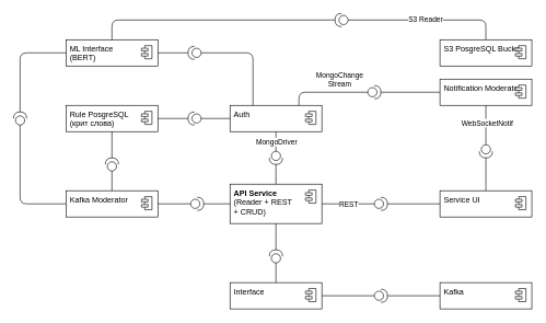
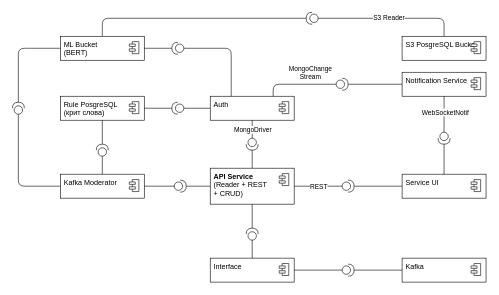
  <mxCell id="0" />
  <mxCell id="1" parent="0" />
  <mxCell id="2" value="" style="fontStyle=1;align=center;verticalAlign=top;childLayout=stackLayout;horizontal=1;horizontalStack=0;resizeParent=1;resizeParentMax=0;resizeLast=0;marginBottom=0;" parent="1" vertex="1"><mxGeometry x="670" y="290" width="140" height="40" as="geometry" /></mxCell>
  <mxCell id="3" style="edgeStyle=none;html=1;endArrow=none;endFill=0;" parent="2" source="4" edge="1"><mxGeometry relative="1" as="geometry"><mxPoint x="-80.0" y="20" as="targetPoint" /></mxGeometry></mxCell>
  <mxCell id="4" value="Service UI" style="html=1;align=left;spacingLeft=4;verticalAlign=top;strokeColor=none;fillColor=none;whiteSpace=wrap;" parent="2" vertex="1"><mxGeometry width="140" height="40" as="geometry" /></mxCell>
  <mxCell id="5" value="" style="shape=module;jettyWidth=10;jettyHeight=4;" parent="4" vertex="1"><mxGeometry x="1" width="16" height="20" relative="1" as="geometry"><mxPoint x="-25" y="9" as="offset" /></mxGeometry></mxCell>
  <mxCell id="6" value="" style="fontStyle=1;align=center;verticalAlign=top;childLayout=stackLayout;horizontal=1;horizontalStack=0;resizeParent=1;resizeParentMax=0;resizeLast=0;marginBottom=0;" parent="1" vertex="1"><mxGeometry x="100" y="290" width="140" height="40" as="geometry" /></mxCell>
  <mxCell id="7" value="Kafka Moderator" style="html=1;align=left;spacingLeft=4;verticalAlign=top;strokeColor=none;fillColor=none;whiteSpace=wrap;" parent="6" vertex="1"><mxGeometry width="140" height="40" as="geometry" /></mxCell>
  <mxCell id="8" value="" style="shape=module;jettyWidth=10;jettyHeight=4;" parent="7" vertex="1"><mxGeometry x="1" width="16" height="20" relative="1" as="geometry"><mxPoint x="-25" y="9" as="offset" /></mxGeometry></mxCell>
  <mxCell id="9" value="" style="fontStyle=1;align=center;verticalAlign=top;childLayout=stackLayout;horizontal=1;horizontalStack=0;resizeParent=1;resizeParentMax=0;resizeLast=0;marginBottom=0;" parent="1" vertex="1"><mxGeometry x="100" y="160" width="140" height="40" as="geometry" /></mxCell>
  <mxCell id="10" value="Rule PosgreSQL&amp;nbsp;&lt;div&gt;(крит слова)&lt;/div&gt;" style="html=1;align=left;spacingLeft=4;verticalAlign=top;strokeColor=none;fillColor=none;whiteSpace=wrap;" parent="9" vertex="1"><mxGeometry width="140" height="40" as="geometry" /></mxCell>
  <mxCell id="11" value="" style="shape=module;jettyWidth=10;jettyHeight=4;" parent="10" vertex="1"><mxGeometry x="1" width="16" height="20" relative="1" as="geometry"><mxPoint x="-25" y="9" as="offset" /></mxGeometry></mxCell>
  <mxCell id="12" value="" style="fontStyle=1;align=center;verticalAlign=top;childLayout=stackLayout;horizontal=1;horizontalStack=0;resizeParent=1;resizeParentMax=0;resizeLast=0;marginBottom=0;" parent="1" vertex="1"><mxGeometry x="100" y="60" width="140" height="40" as="geometry" /></mxCell>
- <mxCell id="13" value="ML Interface&amp;nbsp;&lt;div&gt;(BERT)&lt;/div&gt;" style="html=1;align=left;spacingLeft=4;verticalAlign=top;strokeColor=none;fillColor=none;whiteSpace=wrap;" parent="12" vertex="1"><mxGeometry width="140" height="40" as="geometry" /></mxCell>
+ <mxCell id="13" value="ML Bucket&amp;nbsp;&lt;div&gt;(BERT)&lt;/div&gt;" style="html=1;align=left;spacingLeft=4;verticalAlign=top;strokeColor=none;fillColor=none;whiteSpace=wrap;" parent="12" vertex="1"><mxGeometry width="140" height="40" as="geometry" /></mxCell>
  <mxCell id="14" value="" style="shape=module;jettyWidth=10;jettyHeight=4;" parent="13" vertex="1"><mxGeometry x="1" width="16" height="20" relative="1" as="geometry"><mxPoint x="-25" y="9" as="offset" /></mxGeometry></mxCell>
  <mxCell id="15" value="" style="fontStyle=1;align=center;verticalAlign=top;childLayout=stackLayout;horizontal=1;horizontalStack=0;resizeParent=1;resizeParentMax=0;resizeLast=0;marginBottom=0;" parent="1" vertex="1"><mxGeometry x="670" y="120" width="140" height="40" as="geometry" /></mxCell>
- <mxCell id="16" value="Notification Moderator" style="html=1;align=left;spacingLeft=4;verticalAlign=top;strokeColor=none;fillColor=none;whiteSpace=wrap;" parent="15" vertex="1"><mxGeometry width="140" height="40" as="geometry" /></mxCell>
+ <mxCell id="16" value="Notification Service" style="html=1;align=left;spacingLeft=4;verticalAlign=top;strokeColor=none;fillColor=none;whiteSpace=wrap;" parent="15" vertex="1"><mxGeometry width="140" height="40" as="geometry" /></mxCell>
  <mxCell id="17" value="" style="shape=module;jettyWidth=10;jettyHeight=4;" parent="16" vertex="1"><mxGeometry x="1" width="16" height="20" relative="1" as="geometry"><mxPoint x="-25" y="9" as="offset" /></mxGeometry></mxCell>
  <mxCell id="18" value="" style="fontStyle=1;align=center;verticalAlign=top;childLayout=stackLayout;horizontal=1;horizontalStack=0;resizeParent=1;resizeParentMax=0;resizeLast=0;marginBottom=0;" parent="1" vertex="1"><mxGeometry x="350" y="160" width="140" height="40" as="geometry" /></mxCell>
  <mxCell id="19" value="Auth" style="html=1;align=left;spacingLeft=4;verticalAlign=top;strokeColor=none;fillColor=none;whiteSpace=wrap;" parent="18" vertex="1"><mxGeometry width="140" height="40" as="geometry" /></mxCell>
  <mxCell id="20" value="" style="shape=module;jettyWidth=10;jettyHeight=4;" parent="19" vertex="1"><mxGeometry x="1" width="16" height="20" relative="1" as="geometry"><mxPoint x="-25" y="9" as="offset" /></mxGeometry></mxCell>
  <mxCell id="21" value="" style="fontStyle=1;align=center;verticalAlign=top;childLayout=stackLayout;horizontal=1;horizontalStack=0;resizeParent=1;resizeParentMax=0;resizeLast=0;marginBottom=0;" parent="1" vertex="1"><mxGeometry x="350" y="430" width="140" height="40" as="geometry" /></mxCell>
  <mxCell id="22" value="Interface" style="html=1;align=left;spacingLeft=4;verticalAlign=top;strokeColor=none;fillColor=none;whiteSpace=wrap;" parent="21" vertex="1"><mxGeometry width="140" height="40" as="geometry" /></mxCell>
  <mxCell id="23" value="" style="shape=module;jettyWidth=10;jettyHeight=4;" parent="22" vertex="1"><mxGeometry x="1" width="16" height="20" relative="1" as="geometry"><mxPoint x="-25" y="9" as="offset" /></mxGeometry></mxCell>
  <mxCell id="24" value="" style="fontStyle=1;align=center;verticalAlign=top;childLayout=stackLayout;horizontal=1;horizontalStack=0;resizeParent=1;resizeParentMax=0;resizeLast=0;marginBottom=0;" parent="1" vertex="1"><mxGeometry x="670" y="430" width="140" height="40" as="geometry" /></mxCell>
  <mxCell id="25" value="Kafka" style="html=1;align=left;spacingLeft=4;verticalAlign=top;strokeColor=none;fillColor=none;whiteSpace=wrap;" parent="24" vertex="1"><mxGeometry width="140" height="40" as="geometry" /></mxCell>
  <mxCell id="26" value="" style="shape=module;jettyWidth=10;jettyHeight=4;" parent="25" vertex="1"><mxGeometry x="1" width="16" height="20" relative="1" as="geometry"><mxPoint x="-25" y="9" as="offset" /></mxGeometry></mxCell>
  <mxCell id="27" value="" style="fontStyle=1;align=center;verticalAlign=top;childLayout=stackLayout;horizontal=1;horizontalStack=0;resizeParent=1;resizeParentMax=0;resizeLast=0;marginBottom=0;" parent="1" vertex="1"><mxGeometry x="670" y="60" width="140" height="40" as="geometry" /></mxCell>
  <mxCell id="28" value="S3 PosgreSQL Bucket" style="html=1;align=left;spacingLeft=4;verticalAlign=top;strokeColor=none;fillColor=none;whiteSpace=wrap;" parent="27" vertex="1"><mxGeometry width="140" height="40" as="geometry" /></mxCell>
  <mxCell id="29" value="" style="shape=module;jettyWidth=10;jettyHeight=4;" parent="28" vertex="1"><mxGeometry x="1" width="16" height="20" relative="1" as="geometry"><mxPoint x="-25" y="9" as="offset" /></mxGeometry></mxCell>
  <mxCell id="30" value="" style="shape=providedRequiredInterface;html=1;verticalLabelPosition=bottom;sketch=0;" parent="1" vertex="1"><mxGeometry x="560" y="130" width="20" height="20" as="geometry" /></mxCell>
  <mxCell id="31" value="" style="shape=providedRequiredInterface;html=1;verticalLabelPosition=bottom;sketch=0;" parent="1" vertex="1"><mxGeometry x="570" y="300" width="20" height="20" as="geometry" /></mxCell>
  <mxCell id="32" value="" style="shape=providedRequiredInterface;html=1;verticalLabelPosition=bottom;sketch=0;rotation=90;" parent="1" vertex="1"><mxGeometry x="730" y="220" width="20" height="20" as="geometry" /></mxCell>
  <mxCell id="33" style="edgeStyle=none;html=1;entryX=1;entryY=0.5;entryDx=0;entryDy=0;entryPerimeter=0;endArrow=none;endFill=0;" parent="1" source="4" target="32" edge="1"><mxGeometry relative="1" as="geometry" /></mxCell>
  <mxCell id="34" style="edgeStyle=none;html=1;entryX=0;entryY=0.5;entryDx=0;entryDy=0;entryPerimeter=0;endArrow=none;endFill=0;" parent="1" source="16" target="32" edge="1"><mxGeometry relative="1" as="geometry" /></mxCell>
  <mxCell id="35" value="WebSocketNotif" style="edgeLabel;html=1;align=center;verticalAlign=middle;resizable=0;points=[];" parent="34" vertex="1" connectable="0"><mxGeometry x="-0.138" y="1" relative="1" as="geometry"><mxPoint as="offset" /></mxGeometry></mxCell>
  <mxCell id="36" value="" style="fontStyle=1;align=center;verticalAlign=top;childLayout=stackLayout;horizontal=1;horizontalStack=0;resizeParent=1;resizeParentMax=0;resizeLast=0;marginBottom=0;" parent="1" vertex="1"><mxGeometry x="350" y="280" width="140" height="60" as="geometry" /></mxCell>
  <mxCell id="37" value="&lt;strong data-end=&quot;554&quot; data-start=&quot;539&quot;&gt;API Service&lt;/strong&gt;&lt;br&gt;(Reader + REST&amp;nbsp;&lt;div&gt;+ CRUD)&lt;/div&gt;" style="html=1;align=left;spacingLeft=4;verticalAlign=top;strokeColor=none;fillColor=none;whiteSpace=wrap;" parent="36" vertex="1"><mxGeometry width="140" height="60" as="geometry" /></mxCell>
  <mxCell id="38" value="" style="shape=module;jettyWidth=10;jettyHeight=4;" parent="37" vertex="1"><mxGeometry x="1" width="16" height="20" relative="1" as="geometry"><mxPoint x="-25" y="9" as="offset" /></mxGeometry></mxCell>
  <mxCell id="39" style="edgeStyle=none;html=1;entryX=0;entryY=0.5;entryDx=0;entryDy=0;entryPerimeter=0;endArrow=none;endFill=0;" parent="1" source="37" target="31" edge="1"><mxGeometry relative="1" as="geometry" /></mxCell>
  <mxCell id="40" value="REST" style="edgeLabel;html=1;align=center;verticalAlign=middle;resizable=0;points=[];" parent="39" vertex="1" connectable="0"><mxGeometry x="-0.439" relative="1" as="geometry"><mxPoint x="18" as="offset" /></mxGeometry></mxCell>
  <mxCell id="41" value="" style="shape=providedRequiredInterface;html=1;verticalLabelPosition=bottom;sketch=0;rotation=90;" parent="1" vertex="1"><mxGeometry x="410" y="230" width="20" height="20" as="geometry" /></mxCell>
  <mxCell id="42" value="" style="shape=providedRequiredInterface;html=1;verticalLabelPosition=bottom;sketch=0;rotation=-90;" parent="1" vertex="1"><mxGeometry x="410" y="380" width="20" height="20" as="geometry" /></mxCell>
  <mxCell id="43" value="" style="shape=providedRequiredInterface;html=1;verticalLabelPosition=bottom;sketch=0;rotation=0;" parent="1" vertex="1"><mxGeometry x="290" y="300" width="20" height="20" as="geometry" /></mxCell>
  <mxCell id="44" style="edgeStyle=none;html=1;entryX=1;entryY=0.5;entryDx=0;entryDy=0;entryPerimeter=0;endArrow=none;endFill=0;" parent="1" source="37" target="43" edge="1"><mxGeometry relative="1" as="geometry" /></mxCell>
  <mxCell id="45" style="edgeStyle=none;html=1;entryX=0;entryY=0.5;entryDx=0;entryDy=0;entryPerimeter=0;endArrow=none;endFill=0;" parent="1" source="7" target="43" edge="1"><mxGeometry relative="1" as="geometry" /></mxCell>
  <mxCell id="46" style="edgeStyle=none;html=1;endArrow=none;endFill=0;" parent="1" source="37" target="41" edge="1"><mxGeometry relative="1" as="geometry" /></mxCell>
  <mxCell id="47" style="edgeStyle=none;html=1;entryX=0;entryY=0.5;entryDx=0;entryDy=0;entryPerimeter=0;endArrow=none;endFill=0;" parent="1" source="19" target="41" edge="1"><mxGeometry relative="1" as="geometry" /></mxCell>
  <mxCell id="48" value="MongoDriver" style="edgeLabel;html=1;align=center;verticalAlign=middle;resizable=0;points=[];" parent="47" vertex="1" connectable="0"><mxGeometry x="-0.211" y="1" relative="1" as="geometry"><mxPoint x="-1" y="3" as="offset" /></mxGeometry></mxCell>
  <mxCell id="49" style="edgeStyle=none;html=1;entryX=1;entryY=0.5;entryDx=0;entryDy=0;entryPerimeter=0;endArrow=none;endFill=0;" parent="1" source="37" target="42" edge="1"><mxGeometry relative="1" as="geometry" /></mxCell>
  <mxCell id="50" style="edgeStyle=none;html=1;entryX=0;entryY=0.5;entryDx=0;entryDy=0;entryPerimeter=0;endArrow=none;endFill=0;" parent="1" source="22" target="42" edge="1"><mxGeometry relative="1" as="geometry" /></mxCell>
  <mxCell id="51" style="edgeStyle=none;html=1;entryX=0;entryY=0.5;entryDx=0;entryDy=0;entryPerimeter=0;endArrow=none;endFill=0;exitX=0.75;exitY=0;exitDx=0;exitDy=0;" parent="1" source="19" target="30" edge="1"><mxGeometry relative="1" as="geometry"><Array as="points"><mxPoint x="455" y="140" /></Array></mxGeometry></mxCell>
  <mxCell id="52" value="MongoChange&lt;div&gt;Stream&lt;/div&gt;" style="edgeLabel;html=1;align=center;verticalAlign=middle;resizable=0;points=[];" parent="51" vertex="1" connectable="0"><mxGeometry x="-0.463" y="1" relative="1" as="geometry"><mxPoint x="47" y="-19" as="offset" /></mxGeometry></mxCell>
  <mxCell id="53" style="edgeStyle=none;html=1;entryX=1;entryY=0.5;entryDx=0;entryDy=0;entryPerimeter=0;endArrow=none;endFill=0;" parent="1" source="16" target="30" edge="1"><mxGeometry relative="1" as="geometry" /></mxCell>
  <mxCell id="54" value="" style="shape=providedRequiredInterface;html=1;verticalLabelPosition=bottom;sketch=0;rotation=-90;" parent="1" vertex="1"><mxGeometry x="160" y="240" width="20" height="20" as="geometry" /></mxCell>
  <mxCell id="55" style="edgeStyle=none;html=1;entryX=0;entryY=0.5;entryDx=0;entryDy=0;entryPerimeter=0;endArrow=none;endFill=0;" parent="1" source="7" target="54" edge="1"><mxGeometry relative="1" as="geometry" /></mxCell>
  <mxCell id="56" style="edgeStyle=none;html=1;entryX=1;entryY=0.5;entryDx=0;entryDy=0;entryPerimeter=0;endArrow=none;endFill=0;" parent="1" source="10" target="54" edge="1"><mxGeometry relative="1" as="geometry" /></mxCell>
  <mxCell id="57" value="" style="shape=providedRequiredInterface;html=1;verticalLabelPosition=bottom;sketch=0;rotation=-180;" parent="1" vertex="1"><mxGeometry x="286" y="170" width="20" height="20" as="geometry" /></mxCell>
  <mxCell id="58" style="edgeStyle=none;html=1;entryX=1;entryY=0.5;entryDx=0;entryDy=0;entryPerimeter=0;endArrow=none;endFill=0;" parent="1" source="10" target="57" edge="1"><mxGeometry relative="1" as="geometry" /></mxCell>
  <mxCell id="59" style="edgeStyle=none;html=1;entryX=0;entryY=0.5;entryDx=0;entryDy=0;entryPerimeter=0;endArrow=none;endFill=0;" parent="1" source="19" target="57" edge="1"><mxGeometry relative="1" as="geometry" /></mxCell>
  <mxCell id="60" value="" style="shape=providedRequiredInterface;html=1;verticalLabelPosition=bottom;sketch=0;rotation=-90;" parent="1" vertex="1"><mxGeometry x="20" y="170" width="20" height="20" as="geometry" /></mxCell>
  <mxCell id="61" style="edgeStyle=none;html=1;entryX=0;entryY=0.5;entryDx=0;entryDy=0;entryPerimeter=0;endArrow=none;endFill=0;" parent="1" source="7" target="60" edge="1"><mxGeometry relative="1" as="geometry"><mxPoint x="20" y="250" as="targetPoint" /><Array as="points"><mxPoint x="30" y="310" /></Array></mxGeometry></mxCell>
  <mxCell id="62" style="edgeStyle=none;html=1;entryX=1;entryY=0.5;entryDx=0;entryDy=0;entryPerimeter=0;endArrow=none;endFill=0;" parent="1" source="13" target="60" edge="1"><mxGeometry relative="1" as="geometry"><Array as="points"><mxPoint x="30" y="80" /></Array></mxGeometry></mxCell>
  <mxCell id="63" style="edgeStyle=none;html=1;exitX=0.25;exitY=0;exitDx=0;exitDy=0;entryX=0;entryY=0.5;entryDx=0;entryDy=0;entryPerimeter=0;endArrow=none;endFill=0;" parent="1" source="19" target="64" edge="1"><mxGeometry relative="1" as="geometry"><mxPoint x="340" y="80" as="targetPoint" /><Array as="points"><mxPoint x="385" y="80" /></Array></mxGeometry></mxCell>
  <mxCell id="64" value="" style="shape=providedRequiredInterface;html=1;verticalLabelPosition=bottom;sketch=0;rotation=-180;" parent="1" vertex="1"><mxGeometry x="286" y="70" width="20" height="20" as="geometry" /></mxCell>
  <mxCell id="65" style="edgeStyle=none;html=1;entryX=1;entryY=0.5;entryDx=0;entryDy=0;entryPerimeter=0;endArrow=none;endFill=0;" parent="1" source="13" target="64" edge="1"><mxGeometry relative="1" as="geometry" /></mxCell>
  <mxCell id="66" value="" style="shape=providedRequiredInterface;html=1;verticalLabelPosition=bottom;sketch=0;rotation=-180;" parent="1" vertex="1"><mxGeometry x="510" y="20" width="20" height="20" as="geometry" /></mxCell>
  <mxCell id="67" style="edgeStyle=none;html=1;entryX=0;entryY=0.5;entryDx=0;entryDy=0;entryPerimeter=0;endArrow=none;endFill=0;" parent="1" source="28" target="66" edge="1"><mxGeometry relative="1" as="geometry"><Array as="points"><mxPoint x="740" y="30" /></Array></mxGeometry></mxCell>
  <mxCell id="68" value="S3 Reader" style="edgeLabel;html=1;align=center;verticalAlign=middle;resizable=0;points=[];" parent="67" vertex="1" connectable="0"><mxGeometry x="0.025" y="-1" relative="1" as="geometry"><mxPoint as="offset" /></mxGeometry></mxCell>
  <mxCell id="69" style="edgeStyle=none;html=1;entryX=1;entryY=0.5;entryDx=0;entryDy=0;entryPerimeter=0;endArrow=none;endFill=0;" parent="1" source="13" target="66" edge="1"><mxGeometry relative="1" as="geometry"><Array as="points"><mxPoint x="170" y="30" /></Array></mxGeometry></mxCell>
  <mxCell id="70" value="" style="shape=providedRequiredInterface;html=1;verticalLabelPosition=bottom;sketch=0;" vertex="1" parent="1"><mxGeometry x="570" y="440" width="20" height="20" as="geometry" /></mxCell>
  <mxCell id="71" style="edgeStyle=none;html=1;entryX=0;entryY=0.5;entryDx=0;entryDy=0;entryPerimeter=0;endArrow=none;endFill=0;" edge="1" parent="1" source="22" target="70"><mxGeometry relative="1" as="geometry" /></mxCell>
  <mxCell id="72" style="edgeStyle=none;html=1;entryX=1;entryY=0.5;entryDx=0;entryDy=0;entryPerimeter=0;endArrow=none;endFill=0;" edge="1" parent="1" source="25" target="70"><mxGeometry relative="1" as="geometry" /></mxCell>
